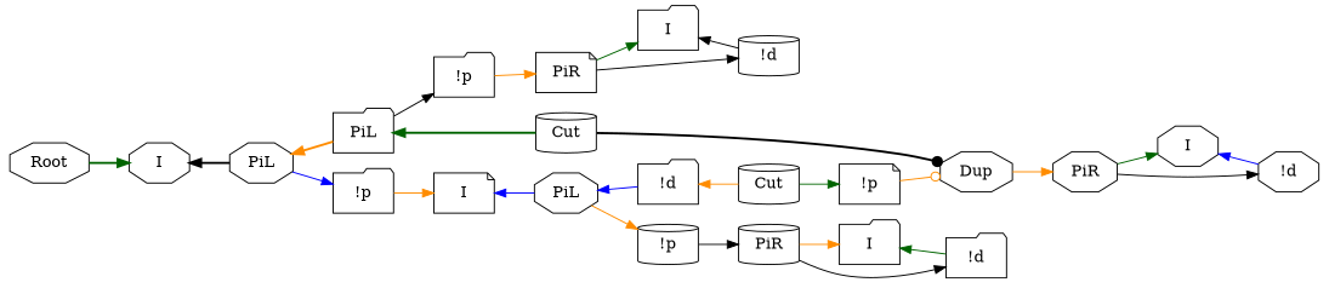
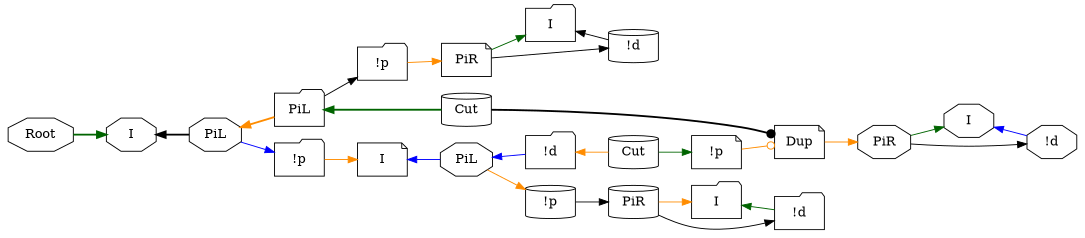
  digraph {
    rankdir=LR
    node [shape=octagon]
    edge [color=black]
    n1 [label=Root]
    n2 [label=I]
    n3 [label=PiL shape=folder]
    n4 [label="!p" shape=folder]
    n5 [label=Cut shape=cylinder]
    n6 [label=PiL]
    n7 [label="!p" shape=folder]
    n8 [label=PiR shape=note]
    n9 [label=I shape=folder]
    n10 [label="!d" shape=cylinder]
    n11 [label=I shape=note]
    n12 [label="!d" shape=folder]
    n13 [label=Cut shape=cylinder]
    n14 [label=PiL]
    n15 [label="!p" shape=cylinder]
    n16 [label=PiR shape=cylinder]
    n17 [label=PiR]
    n18 [label=I]
    n19 [label=I shape=folder]
    n20 [label="!d"]
    n21 [label="!d" shape=folder]
-   n22 [label=Dup]
+   n22 [label=Dup shape=note]
    n23 [label="!p" shape=note]
    n1 -> n2 [color=darkgreen penwidth=2]
    n2 -> n6 [dir=back penwidth=2]
    n3 -> n4
    n3 -> n5 [color=darkgreen dir=back penwidth=2]
    n4 -> n8 [color=darkorange]
    n5 -> n22 [arrowhead=dot penwidth=2]
    n6 -> n3 [color=darkorange dir=back penwidth=2]
    n6 -> n7 [color=blue]
    n7 -> n11 [color=darkorange]
    n8 -> n9 [color=darkgreen]
    n9 -> n10 [dir=back]
    n10 -> n8 [dir=back]
    n11 -> n14 [color=blue dir=back]
    n12 -> n13 [color=darkorange dir=back]
    n13 -> n23 [color=darkgreen]
    n14 -> n12 [color=blue dir=back]
    n14 -> n15 [color=darkorange]
    n15 -> n16
    n16 -> n19 [color=darkorange]
    n17 -> n18 [color=darkgreen]
    n18 -> n20 [color=blue dir=back]
    n19 -> n21 [color=darkgreen dir=back]
    n20 -> n17 [dir=back]
    n21 -> n16 [dir=back]
    n22 -> n17 [color=darkorange]
    n23 -> n22 [arrowhead=odot color=darkorange]
  }
